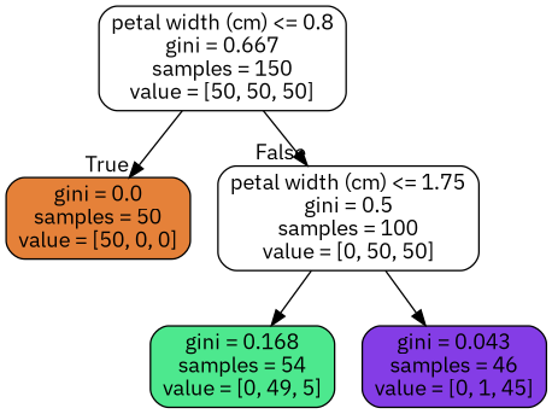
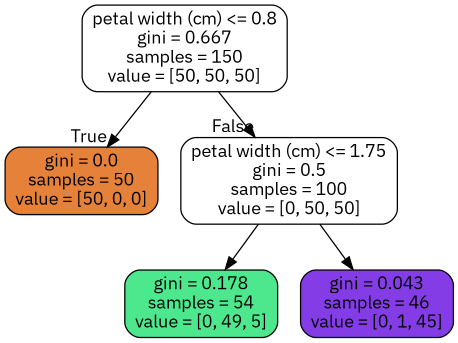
  digraph {
    fontname="IBM Plex Sans"
    node [color=black fontname="IBM Plex Sans" shape=box style="filled, rounded"]
    edge [fontname="IBM Plex Sans"]
    n1 [fillcolor="#e5813900" label="petal width (cm) <= 0.8\ngini = 0.667\nsamples = 150\nvalue = [50, 50, 50]"]
    n2 [fillcolor="#e58139ff" label="gini = 0.0\nsamples = 50\nvalue = [50, 0, 0]"]
    n3 [fillcolor="#39e58100" label="petal width (cm) <= 1.75\ngini = 0.5\nsamples = 100\nvalue = [0, 50, 50]"]
-   n4 [fillcolor="#39e581e5" label="gini = 0.168\nsamples = 54\nvalue = [0, 49, 5]"]
+   n4 [fillcolor="#39e581e5" label="gini = 0.178\nsamples = 54\nvalue = [0, 49, 5]"]
    n5 [fillcolor="#8139e5f9" label="gini = 0.043\nsamples = 46\nvalue = [0, 1, 45]"]
    n1 -> n2 [headlabel=True labelangle=45 labeldistance=2.5]
    n1 -> n3 [headlabel=False labelangle=-45 labeldistance=2.5]
    n3 -> n4
    n3 -> n5
  }
